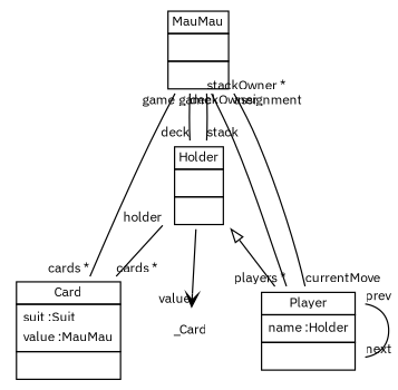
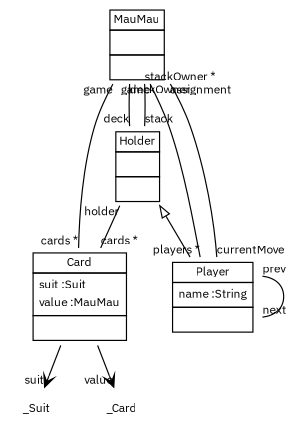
  digraph {
    fontname="IBM Plex Sans"
    node [fontname="IBM Plex Sans" fontsize=10 shape=none]
    edge [arrowhead=none fontname="IBM Plex Sans" fontsize=10 headlabel="cards *"]
    n1 [label=<<table border='0' cellborder='1' cellspacing='0'> <tr> <td HREF="../src/org/sdmlib/examples/replication/maumau/MauMau.java">MauMau</td> </tr> <tr><td><table border='0' cellborder='0' cellspacing='0'> <tr><td> </td></tr> </table></td></tr> <tr><td><table border='0' cellborder='0' cellspacing='0'> <tr><td> </td></tr> </table></td></tr> </table>>]
    n2 [label=<<table border='0' cellborder='1' cellspacing='0'> <tr> <td HREF="../src/org/sdmlib/examples/replication/maumau/Card.java">Card</td> </tr> <tr><td><table border='0' cellborder='0' cellspacing='0'> <tr><td align='left'>suit :Suit</td></tr> <tr><td align='left'>value :MauMau</td></tr>  </table></td></tr> <tr><td><table border='0' cellborder='0' cellspacing='0'> <tr><td> </td></tr> </table></td></tr> </table>>]
    n3 [label=<<table border='0' cellborder='1' cellspacing='0'> <tr> <td HREF="../src/org/sdmlib/examples/replication/maumau/Holder.java">Holder</td> </tr> <tr><td><table border='0' cellborder='0' cellspacing='0'> <tr><td> </td></tr> </table></td></tr> <tr><td><table border='0' cellborder='0' cellspacing='0'> <tr><td> </td></tr> </table></td></tr> </table>>]
-   n4 [label=<<table border='0' cellborder='1' cellspacing='0'> <tr> <td HREF="../src/org/sdmlib/examples/replication/maumau/Player.java">Player</td> </tr> <tr><td><table border='0' cellborder='0' cellspacing='0'> <tr><td align='left'>name :Holder</td></tr>  </table></td></tr> <tr><td><table border='0' cellborder='0' cellspacing='0'> <tr><td> </td></tr> </table></td></tr> </table>>]
+   n4 [label=<<table border='0' cellborder='1' cellspacing='0'> <tr> <td HREF="../src/org/sdmlib/examples/replication/maumau/Player.java">Player</td> </tr> <tr><td><table border='0' cellborder='0' cellspacing='0'> <tr><td align='left'>name :String</td></tr>  </table></td></tr> <tr><td><table border='0' cellborder='0' cellspacing='0'> <tr><td> </td></tr> </table></td></tr> </table>>]
+   _Suit
    n6 [label=_Card]
    n1 -> n2 [taillabel=game]
    n1 -> n3 [headlabel=deck taillabel=deckOwner]
    n1 -> n3 [headlabel=stack taillabel="stackOwner *"]
    n1 -> n4 [headlabel="players *" taillabel=game]
    n1 -> n4 [headlabel=currentMove taillabel=assignment]
-   n3 -> n6 [arrowhead=vee headlabel=value]
+   n2 -> _Suit [arrowhead=vee headlabel=suit]
+   n2 -> n6 [arrowhead=vee headlabel=value]
    n3 -> n2 [taillabel=holder]
    n3 -> n4 [arrowtail=empty dir=back arrowhead="" headlabel=""]
    n4 -> n4 [headlabel=next taillabel=prev]
  }
